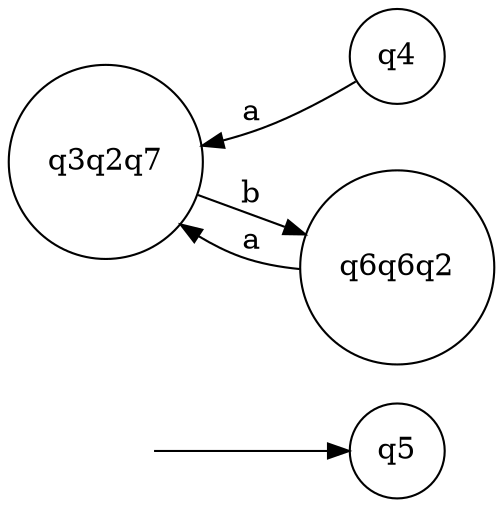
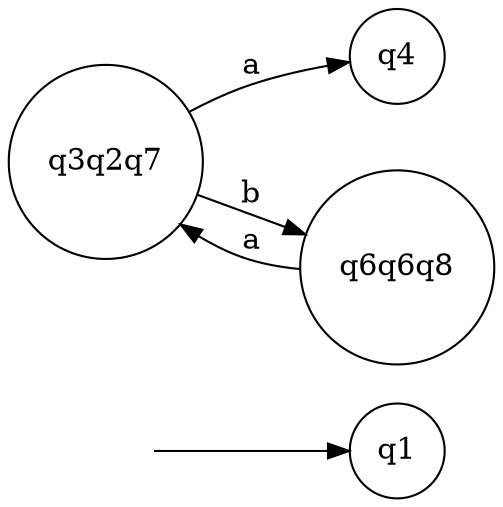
  digraph {
    rankdir=LR
    node [shape=circle]
    q0 [style=invis]
-   q1 [label=q5]
+   q1
    n3 [label=q3q2q7]
    q4
-   q6q6q8 [label=q6q6q2]
+   q6q6q8
    q0 -> q1
-   q4 -> n3 [label=a]
+   n3 -> q4 [label=a]
    n3 -> q6q6q8 [label=b]
    q6q6q8 -> n3 [label=a]
  }
